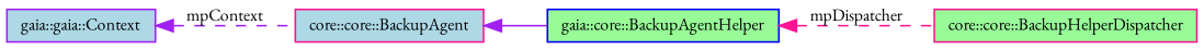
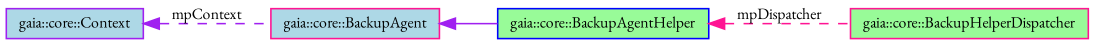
  digraph {
    fontname="EB Garamond"
    rankdir=LR
    node [color=deeppink fillcolor=palegreen fontname="EB Garamond" fontsize=10 shape=record style=filled]
    edge [color=purple dir=back fontname="EB Garamond" fontsize=10 labelfontname=Helvetica labelfontsize=10 style=dashed]
    n1 [color=blue fontcolor=black height=0.2 label="gaia::core::BackupAgentHelper" width=0.4]
-   n2 [height=0.2 label="core::core::BackupHelperDispatcher" width=0.4]
-   n3 [fillcolor=lightblue height=0.2 label="core::core::BackupAgent" width=0.4]
-   n4 [color=purple fillcolor=lightblue height=0.2 label="gaia::gaia::Context" width=0.4]
+   n2 [height=0.2 label="gaia::core::BackupHelperDispatcher" width=0.4]
+   n3 [fillcolor=lightblue height=0.2 label="gaia::core::BackupAgent" width=0.4]
+   n4 [color=purple fillcolor=lightblue height=0.2 label="gaia::core::Context" width=0.4]
    n1 -> n2 [color=deeppink label=mpDispatcher]
    n3 -> n1 [style=solid]
    n4 -> n3 [label=mpContext]
  }
